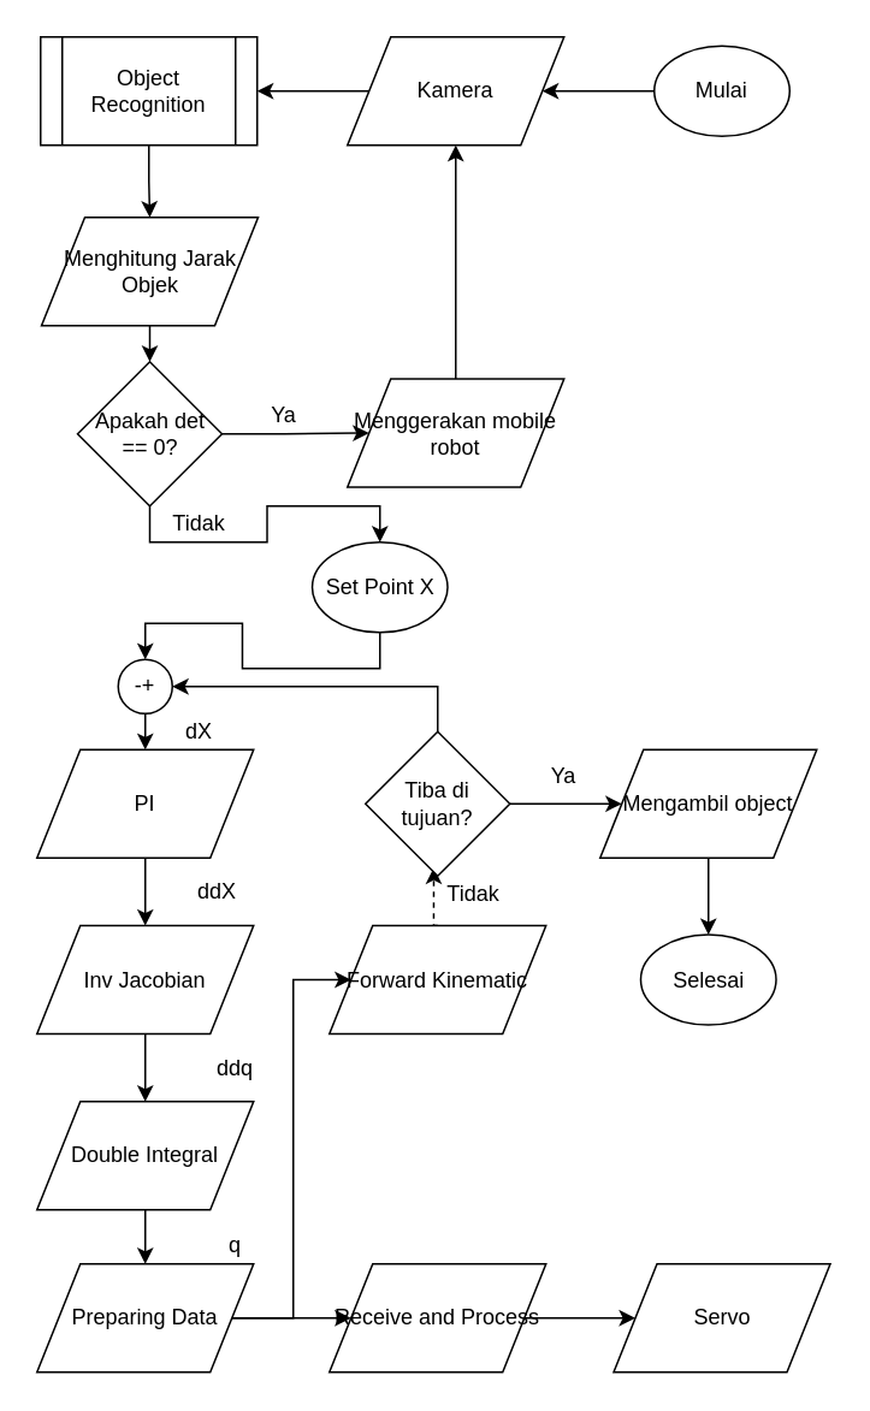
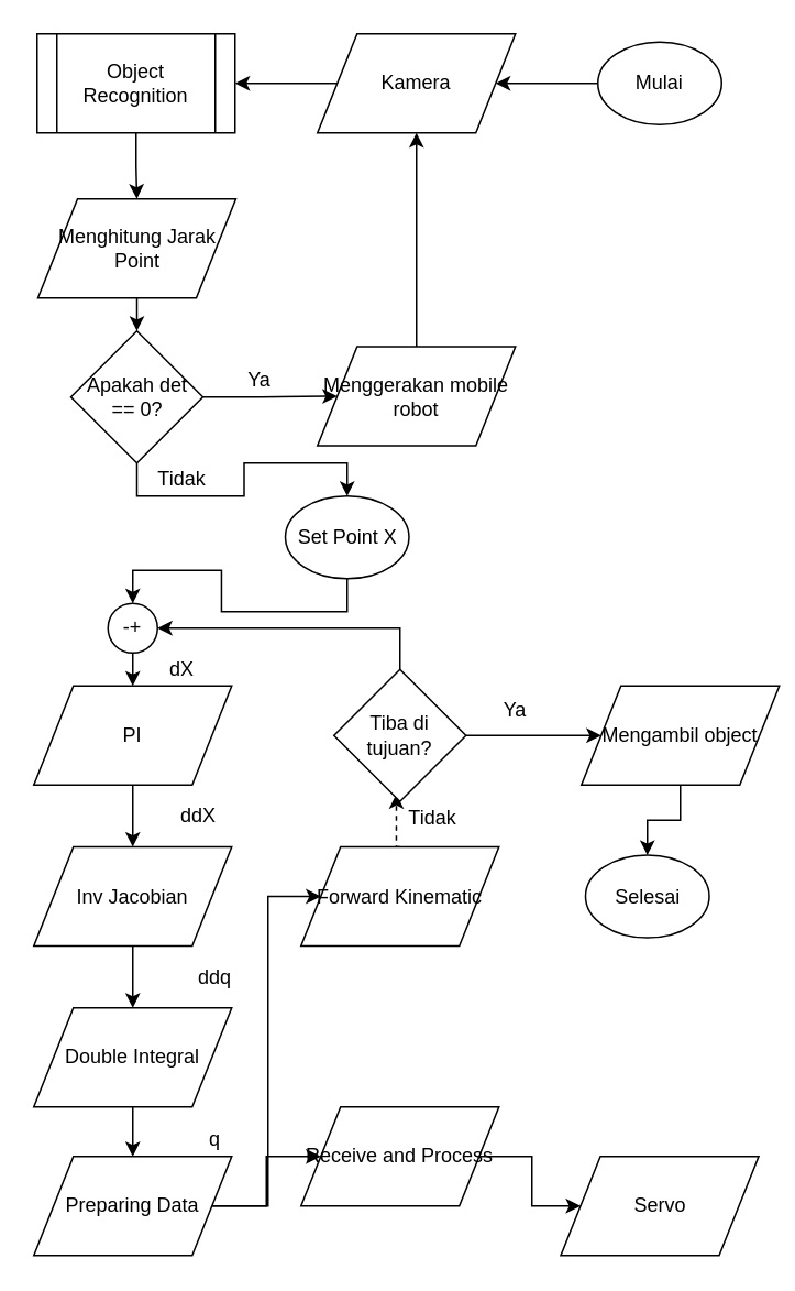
  <mxCell id="0" />
  <mxCell id="1" parent="0" />
  <mxCell id="2" style="edgeStyle=orthogonalEdgeStyle;rounded=0;orthogonalLoop=1;jettySize=auto;html=1;exitX=0.5;exitY=1;exitDx=0;exitDy=0;entryX=0.5;entryY=0;entryDx=0;entryDy=0;" edge="1" parent="1" source="3" target="14"><mxGeometry relative="1" as="geometry" /></mxCell>
  <mxCell id="3" value="Set Point X" style="ellipse;whiteSpace=wrap;html=1;" vertex="1" parent="1"><mxGeometry x="172.5" y="300" width="75" height="50" as="geometry" /></mxCell>
  <mxCell id="4" style="edgeStyle=orthogonalEdgeStyle;rounded=0;orthogonalLoop=1;jettySize=auto;html=1;exitX=0.5;exitY=1;exitDx=0;exitDy=0;entryX=0.5;entryY=0;entryDx=0;entryDy=0;" edge="1" parent="1" source="5" target="7"><mxGeometry relative="1" as="geometry" /></mxCell>
  <mxCell id="5" value="PI" style="shape=parallelogram;perimeter=parallelogramPerimeter;whiteSpace=wrap;html=1;" vertex="1" parent="1"><mxGeometry x="20" y="415" width="120" height="60" as="geometry" /></mxCell>
  <mxCell id="6" style="edgeStyle=orthogonalEdgeStyle;rounded=0;orthogonalLoop=1;jettySize=auto;html=1;exitX=0.5;exitY=1;exitDx=0;exitDy=0;entryX=0.5;entryY=0;entryDx=0;entryDy=0;" edge="1" parent="1" source="7" target="9"><mxGeometry relative="1" as="geometry" /></mxCell>
  <mxCell id="7" value="Inv Jacobian" style="shape=parallelogram;perimeter=parallelogramPerimeter;whiteSpace=wrap;html=1;" vertex="1" parent="1"><mxGeometry x="20" y="512.5" width="120" height="60" as="geometry" /></mxCell>
  <mxCell id="8" style="edgeStyle=orthogonalEdgeStyle;rounded=0;orthogonalLoop=1;jettySize=auto;html=1;exitX=0.5;exitY=1;exitDx=0;exitDy=0;entryX=0.5;entryY=0;entryDx=0;entryDy=0;" edge="1" parent="1" source="9" target="12"><mxGeometry relative="1" as="geometry" /></mxCell>
  <mxCell id="9" value="Double Integral" style="shape=parallelogram;perimeter=parallelogramPerimeter;whiteSpace=wrap;html=1;" vertex="1" parent="1"><mxGeometry x="20" y="610" width="120" height="60" as="geometry" /></mxCell>
  <mxCell id="10" style="edgeStyle=orthogonalEdgeStyle;rounded=0;orthogonalLoop=1;jettySize=auto;html=1;exitX=1;exitY=0.5;exitDx=0;exitDy=0;entryX=0;entryY=0.5;entryDx=0;entryDy=0;fontSize=12;" edge="1" parent="1" source="12" target="24"><mxGeometry relative="1" as="geometry" /></mxCell>
  <mxCell id="11" style="edgeStyle=orthogonalEdgeStyle;rounded=0;orthogonalLoop=1;jettySize=auto;html=1;exitX=1;exitY=0.5;exitDx=0;exitDy=0;entryX=0;entryY=0.5;entryDx=0;entryDy=0;" edge="1" parent="1" source="12" target="20"><mxGeometry relative="1" as="geometry"><Array as="points"><mxPoint x="162" y="730" /><mxPoint x="162" y="543" /></Array></mxGeometry></mxCell>
  <mxCell id="12" value="Preparing Data" style="shape=parallelogram;perimeter=parallelogramPerimeter;whiteSpace=wrap;html=1;" vertex="1" parent="1"><mxGeometry x="20" y="700" width="120" height="60" as="geometry" /></mxCell>
  <mxCell id="13" style="edgeStyle=orthogonalEdgeStyle;rounded=0;orthogonalLoop=1;jettySize=auto;html=1;exitX=0.5;exitY=1;exitDx=0;exitDy=0;entryX=0.5;entryY=0;entryDx=0;entryDy=0;" edge="1" parent="1" source="14" target="5"><mxGeometry relative="1" as="geometry" /></mxCell>
  <mxCell id="14" value="-+" style="ellipse;whiteSpace=wrap;html=1;aspect=fixed;" vertex="1" parent="1"><mxGeometry x="65" y="365" width="30" height="30" as="geometry" /></mxCell>
  <mxCell id="15" value="dX" style="text;html=1;strokeColor=none;fillColor=none;align=center;verticalAlign=middle;whiteSpace=wrap;rounded=0;" vertex="1" parent="1"><mxGeometry x="90" y="395" width="40" height="20" as="geometry" /></mxCell>
  <mxCell id="16" value="ddX" style="text;html=1;strokeColor=none;fillColor=none;align=center;verticalAlign=middle;whiteSpace=wrap;rounded=0;" vertex="1" parent="1"><mxGeometry x="100" y="484" width="40" height="20" as="geometry" /></mxCell>
  <mxCell id="17" value="ddq" style="text;html=1;strokeColor=none;fillColor=none;align=center;verticalAlign=middle;whiteSpace=wrap;rounded=0;" vertex="1" parent="1"><mxGeometry x="110" y="581.5" width="40" height="20" as="geometry" /></mxCell>
  <mxCell id="18" value="q" style="text;html=1;strokeColor=none;fillColor=none;align=center;verticalAlign=middle;whiteSpace=wrap;rounded=0;" vertex="1" parent="1"><mxGeometry x="110" y="680" width="40" height="20" as="geometry" /></mxCell>
  <mxCell id="19" style="edgeStyle=orthogonalEdgeStyle;rounded=0;orthogonalLoop=1;jettySize=auto;html=1;exitX=0.5;exitY=0;exitDx=0;exitDy=0;entryX=0.473;entryY=0.942;entryDx=0;entryDy=0;entryPerimeter=0;dashed=1;" edge="1" parent="1" source="20" target="39"><mxGeometry relative="1" as="geometry" /></mxCell>
  <mxCell id="20" value="Forward Kinematic" style="shape=parallelogram;perimeter=parallelogramPerimeter;whiteSpace=wrap;html=1;fontSize=12;" vertex="1" parent="1"><mxGeometry x="182" y="512.5" width="120" height="60" as="geometry" /></mxCell>
  <mxCell id="21" style="edgeStyle=orthogonalEdgeStyle;rounded=0;orthogonalLoop=1;jettySize=auto;html=1;exitX=0;exitY=0.5;exitDx=0;exitDy=0;entryX=1;entryY=0.5;entryDx=0;entryDy=0;fontSize=12;" edge="1" parent="1" source="22" target="26"><mxGeometry relative="1" as="geometry" /></mxCell>
  <mxCell id="22" value="Kamera" style="shape=parallelogram;perimeter=parallelogramPerimeter;whiteSpace=wrap;html=1;fontSize=12;" vertex="1" parent="1"><mxGeometry x="192" y="20" width="120" height="60" as="geometry" /></mxCell>
  <mxCell id="23" style="edgeStyle=orthogonalEdgeStyle;rounded=0;orthogonalLoop=1;jettySize=auto;html=1;exitX=1;exitY=0.5;exitDx=0;exitDy=0;entryX=0;entryY=0.5;entryDx=0;entryDy=0;" edge="1" parent="1" source="24" target="27"><mxGeometry relative="1" as="geometry" /></mxCell>
- <mxCell id="24" value="Receive and Process" style="shape=parallelogram;perimeter=parallelogramPerimeter;whiteSpace=wrap;html=1;fillColor=none;fontSize=12;" vertex="1" parent="1"><mxGeometry x="182" y="700" width="120" height="60" as="geometry" /></mxCell>
+ <mxCell id="24" value="Receive and Process" style="shape=parallelogram;perimeter=parallelogramPerimeter;whiteSpace=wrap;html=1;fillColor=none;fontSize=12;" vertex="1" parent="1"><mxGeometry x="182" y="670" width="120" height="60" as="geometry" /></mxCell>
  <mxCell id="25" style="edgeStyle=orthogonalEdgeStyle;rounded=0;orthogonalLoop=1;jettySize=auto;html=1;exitX=0.5;exitY=1;exitDx=0;exitDy=0;entryX=0.5;entryY=0;entryDx=0;entryDy=0;" edge="1" parent="1" source="26" target="29"><mxGeometry relative="1" as="geometry" /></mxCell>
  <mxCell id="26" value="Object Recognition" style="shape=process;whiteSpace=wrap;html=1;backgroundOutline=1;fillColor=none;fontSize=12;" vertex="1" parent="1"><mxGeometry x="22" y="20" width="120" height="60" as="geometry" /></mxCell>
  <mxCell id="27" value="Servo" style="shape=parallelogram;perimeter=parallelogramPerimeter;whiteSpace=wrap;html=1;fillColor=none;fontSize=12;" vertex="1" parent="1"><mxGeometry x="339.5" y="700" width="120" height="60" as="geometry" /></mxCell>
  <mxCell id="28" style="edgeStyle=orthogonalEdgeStyle;rounded=0;orthogonalLoop=1;jettySize=auto;html=1;exitX=0.5;exitY=1;exitDx=0;exitDy=0;entryX=0.5;entryY=0;entryDx=0;entryDy=0;" edge="1" parent="1" source="29" target="32"><mxGeometry relative="1" as="geometry" /></mxCell>
- <mxCell id="29" value="Menghitung Jarak Objek" style="shape=parallelogram;perimeter=parallelogramPerimeter;whiteSpace=wrap;html=1;" vertex="1" parent="1"><mxGeometry x="22.5" y="120" width="120" height="60" as="geometry" /></mxCell>
+ <mxCell id="29" value="Menghitung Jarak Point" style="shape=parallelogram;perimeter=parallelogramPerimeter;whiteSpace=wrap;html=1;" vertex="1" parent="1"><mxGeometry x="22.5" y="120" width="120" height="60" as="geometry" /></mxCell>
  <mxCell id="30" style="edgeStyle=orthogonalEdgeStyle;rounded=0;orthogonalLoop=1;jettySize=auto;html=1;exitX=0.5;exitY=1;exitDx=0;exitDy=0;entryX=0.5;entryY=0;entryDx=0;entryDy=0;" edge="1" parent="1" source="32" target="3"><mxGeometry relative="1" as="geometry" /></mxCell>
  <mxCell id="31" style="edgeStyle=orthogonalEdgeStyle;rounded=0;orthogonalLoop=1;jettySize=auto;html=1;exitX=1;exitY=0.5;exitDx=0;exitDy=0;" edge="1" parent="1" source="32" target="34"><mxGeometry relative="1" as="geometry" /></mxCell>
  <mxCell id="32" value="Apakah det == 0?" style="rhombus;whiteSpace=wrap;html=1;" vertex="1" parent="1"><mxGeometry x="42.5" y="200" width="80" height="80" as="geometry" /></mxCell>
  <mxCell id="33" style="edgeStyle=orthogonalEdgeStyle;rounded=0;orthogonalLoop=1;jettySize=auto;html=1;exitX=0.5;exitY=0;exitDx=0;exitDy=0;" edge="1" parent="1" source="34" target="22"><mxGeometry relative="1" as="geometry" /></mxCell>
  <mxCell id="34" value="Menggerakan mobile robot" style="shape=parallelogram;perimeter=parallelogramPerimeter;whiteSpace=wrap;html=1;" vertex="1" parent="1"><mxGeometry x="192" y="209.5" width="120" height="60" as="geometry" /></mxCell>
  <mxCell id="35" style="edgeStyle=orthogonalEdgeStyle;rounded=0;orthogonalLoop=1;jettySize=auto;html=1;exitX=0;exitY=0.5;exitDx=0;exitDy=0;entryX=1;entryY=0.5;entryDx=0;entryDy=0;" edge="1" parent="1" source="36" target="22"><mxGeometry relative="1" as="geometry" /></mxCell>
  <mxCell id="36" value="Mulai" style="ellipse;whiteSpace=wrap;html=1;" vertex="1" parent="1"><mxGeometry x="362" y="25" width="75" height="50" as="geometry" /></mxCell>
  <mxCell id="37" style="edgeStyle=orthogonalEdgeStyle;rounded=0;orthogonalLoop=1;jettySize=auto;html=1;exitX=0.5;exitY=0;exitDx=0;exitDy=0;entryX=1;entryY=0.5;entryDx=0;entryDy=0;" edge="1" parent="1" source="39" target="14"><mxGeometry relative="1" as="geometry" /></mxCell>
  <mxCell id="38" style="edgeStyle=orthogonalEdgeStyle;rounded=0;orthogonalLoop=1;jettySize=auto;html=1;exitX=1;exitY=0.5;exitDx=0;exitDy=0;entryX=0;entryY=0.5;entryDx=0;entryDy=0;" edge="1" parent="1" source="39" target="41"><mxGeometry relative="1" as="geometry" /></mxCell>
  <mxCell id="39" value="Tiba di tujuan?" style="rhombus;whiteSpace=wrap;html=1;" vertex="1" parent="1"><mxGeometry x="202" y="405" width="80" height="80" as="geometry" /></mxCell>
  <mxCell id="40" style="edgeStyle=orthogonalEdgeStyle;rounded=0;orthogonalLoop=1;jettySize=auto;html=1;exitX=0.5;exitY=1;exitDx=0;exitDy=0;entryX=0.5;entryY=0;entryDx=0;entryDy=0;" edge="1" parent="1" source="41" target="42"><mxGeometry relative="1" as="geometry" /></mxCell>
- <mxCell id="41" value="Mengambil object" style="shape=parallelogram;perimeter=parallelogramPerimeter;whiteSpace=wrap;html=1;" vertex="1" parent="1"><mxGeometry x="332" y="415" width="120" height="60" as="geometry" /></mxCell>
+ <mxCell id="41" value="Mengambil object" style="shape=parallelogram;perimeter=parallelogramPerimeter;whiteSpace=wrap;html=1;" vertex="1" parent="1"><mxGeometry x="352" y="415" width="120" height="60" as="geometry" /></mxCell>
  <mxCell id="42" value="Selesai" style="ellipse;whiteSpace=wrap;html=1;" vertex="1" parent="1"><mxGeometry x="354.5" y="517.5" width="75" height="50" as="geometry" /></mxCell>
  <mxCell id="43" value="Ya" style="text;html=1;strokeColor=none;fillColor=none;align=center;verticalAlign=middle;whiteSpace=wrap;rounded=0;" vertex="1" parent="1"><mxGeometry x="137" y="220" width="40" height="20" as="geometry" /></mxCell>
  <mxCell id="44" value="Tidak" style="text;html=1;strokeColor=none;fillColor=none;align=center;verticalAlign=middle;whiteSpace=wrap;rounded=0;" vertex="1" parent="1"><mxGeometry x="90" y="280" width="40" height="20" as="geometry" /></mxCell>
  <mxCell id="45" value="Ya" style="text;html=1;strokeColor=none;fillColor=none;align=center;verticalAlign=middle;whiteSpace=wrap;rounded=0;" vertex="1" parent="1"><mxGeometry x="292" y="420" width="40" height="20" as="geometry" /></mxCell>
  <mxCell id="46" value="Tidak" style="text;html=1;strokeColor=none;fillColor=none;align=center;verticalAlign=middle;whiteSpace=wrap;rounded=0;" vertex="1" parent="1"><mxGeometry x="242" y="485" width="40" height="20" as="geometry" /></mxCell>
